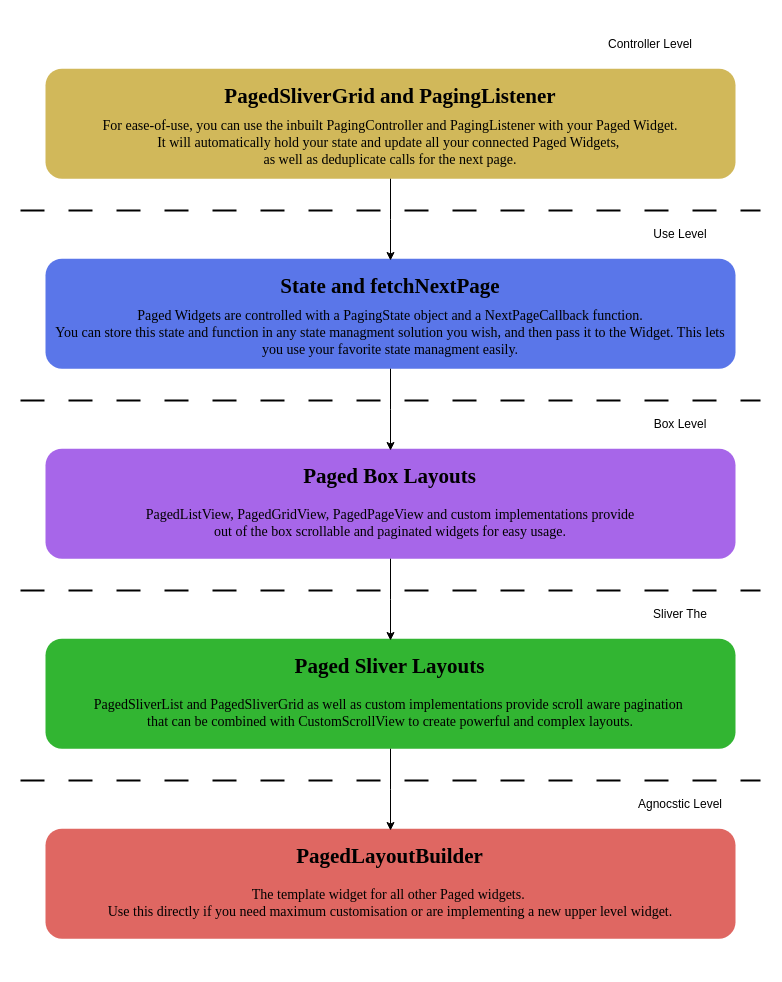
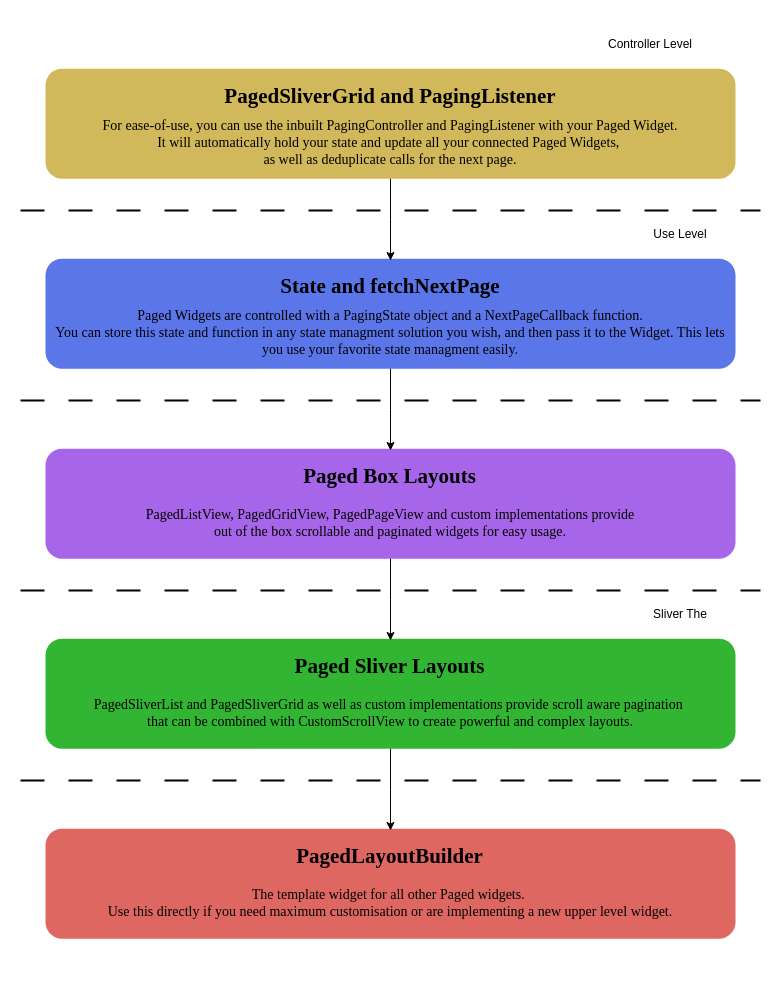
  <mxCell id="0" />
  <mxCell id="1" parent="0" />
  <mxCell id="2" value="" style="group;fillColor=#FFFFFF;rounded=1;arcSize=2;container=0;" parent="1" vertex="1" connectable="0"><mxGeometry x="20" y="20" width="740" height="940" as="geometry" /></mxCell>
  <mxCell id="3" value="" style="group;fillColor=#DF6762;strokeColor=none;gradientColor=none;rounded=1;" parent="1" vertex="1" connectable="0"><mxGeometry x="45" y="828.2" width="690" height="110" as="geometry" /></mxCell>
  <mxCell id="4" value="PagedLayoutBuilder" style="text;html=1;align=center;verticalAlign=middle;whiteSpace=wrap;rounded=0;fontSize=21;fontStyle=1;fontFamily=Tahoma;" parent="3" vertex="1"><mxGeometry x="230.46" y="11" width="229.088" height="33" as="geometry" /></mxCell>
  <mxCell id="5" value="&lt;div&gt;The template widget for all other Paged widgets.&amp;nbsp;&lt;/div&gt;&lt;div&gt;Use this directly if you need maximum customisation or are implementing a new upper level widget.&lt;/div&gt;" style="text;html=1;align=center;verticalAlign=middle;whiteSpace=wrap;rounded=0;fontSize=14;labelPosition=center;verticalLabelPosition=middle;fontFamily=Tahoma;" parent="3" vertex="1"><mxGeometry y="40" width="690" height="70" as="geometry" /></mxCell>
  <mxCell id="6" value="" style="endArrow=none;dashed=1;html=1;dashPattern=12 12;strokeWidth=2;rounded=0;" parent="1" edge="1"><mxGeometry width="50" height="50" relative="1" as="geometry"><mxPoint x="20" y="780" as="sourcePoint" /><mxPoint x="760" y="780" as="targetPoint" /></mxGeometry></mxCell>
- <mxCell id="7" value="Agnocstic Level" style="text;html=1;align=center;verticalAlign=middle;whiteSpace=wrap;rounded=0;" parent="1" vertex="1"><mxGeometry x="625" y="790" width="110" height="28.2" as="geometry" /></mxCell>
  <mxCell id="8" value="" style="group;fillColor=light-dark(#32B532,#32B532);strokeColor=none;gradientColor=none;rounded=1;" vertex="1" connectable="0" parent="1"><mxGeometry x="45" y="638.2" width="690" height="110" as="geometry" /></mxCell>
  <mxCell id="9" value="Paged Sliver Layouts" style="text;html=1;align=center;verticalAlign=middle;whiteSpace=wrap;rounded=0;fontSize=21;fontStyle=1;fontFamily=Tahoma;" vertex="1" parent="8"><mxGeometry x="230.46" y="11" width="229.088" height="33" as="geometry" /></mxCell>
  <mxCell id="10" style="edgeStyle=orthogonalEdgeStyle;rounded=0;orthogonalLoop=1;jettySize=auto;html=1;" edge="1" parent="8" source="11"><mxGeometry relative="1" as="geometry"><mxPoint x="345" y="191.8" as="targetPoint" /></mxGeometry></mxCell>
  <mxCell id="11" value="&lt;div&gt;PagedSliverList and PagedSliverGrid as well as custom implementations provide scroll aware pagination&amp;nbsp;&lt;/div&gt;&lt;div&gt;that can be combined with CustomScrollView to create powerful and complex layouts.&lt;/div&gt;" style="text;html=1;align=center;verticalAlign=middle;whiteSpace=wrap;rounded=0;fontSize=14;labelPosition=center;verticalLabelPosition=middle;fontFamily=Tahoma;" vertex="1" parent="8"><mxGeometry y="40" width="690" height="70" as="geometry" /></mxCell>
  <mxCell id="12" value="" style="endArrow=none;dashed=1;html=1;dashPattern=12 12;strokeWidth=2;rounded=0;" edge="1" parent="1"><mxGeometry width="50" height="50" relative="1" as="geometry"><mxPoint x="20" y="590" as="sourcePoint" /><mxPoint x="760" y="590" as="targetPoint" /></mxGeometry></mxCell>
  <mxCell id="13" value="Sliver The" style="text;html=1;align=center;verticalAlign=middle;whiteSpace=wrap;rounded=0;" vertex="1" parent="1"><mxGeometry x="625" y="600" width="110" height="28.2" as="geometry" /></mxCell>
  <mxCell id="14" value="" style="group;fillColor=light-dark(#A766E9,#A766E9);strokeColor=none;gradientColor=none;rounded=1;" vertex="1" connectable="0" parent="1"><mxGeometry x="45" y="448.2" width="690" height="110" as="geometry" /></mxCell>
  <mxCell id="15" value="Paged Box Layouts" style="text;html=1;align=center;verticalAlign=middle;whiteSpace=wrap;rounded=0;fontSize=21;fontStyle=1;fontFamily=Tahoma;" vertex="1" parent="14"><mxGeometry x="230.46" y="11" width="229.088" height="33" as="geometry" /></mxCell>
  <mxCell id="16" style="edgeStyle=orthogonalEdgeStyle;rounded=0;orthogonalLoop=1;jettySize=auto;html=1;" edge="1" parent="14" source="17"><mxGeometry relative="1" as="geometry"><mxPoint x="345" y="191.8" as="targetPoint" /></mxGeometry></mxCell>
  <mxCell id="17" value="&lt;div&gt;PagedListView, PagedGridView, PagedPageView and custom implementations provide&lt;/div&gt;&lt;div&gt;out of the box scrollable and paginated widgets for easy usage.&lt;br&gt;&lt;/div&gt;" style="text;html=1;align=center;verticalAlign=middle;whiteSpace=wrap;rounded=0;fontSize=14;labelPosition=center;verticalLabelPosition=middle;fontFamily=Tahoma;" vertex="1" parent="14"><mxGeometry y="40" width="690" height="70" as="geometry" /></mxCell>
  <mxCell id="18" value="" style="endArrow=none;dashed=1;html=1;dashPattern=12 12;strokeWidth=2;rounded=0;" edge="1" parent="1"><mxGeometry width="50" height="50" relative="1" as="geometry"><mxPoint x="20" y="400" as="sourcePoint" /><mxPoint x="760" y="400" as="targetPoint" /></mxGeometry></mxCell>
- <mxCell id="19" value="Box Level" style="text;html=1;align=center;verticalAlign=middle;whiteSpace=wrap;rounded=0;" vertex="1" parent="1"><mxGeometry x="625" y="410" width="110" height="28.2" as="geometry" /></mxCell>
  <mxCell id="20" value="" style="group;fillColor=light-dark(#5A76E9,#5A76E9);strokeColor=none;gradientColor=none;rounded=1;" vertex="1" connectable="0" parent="1"><mxGeometry x="45" y="258.2" width="690" height="110" as="geometry" /></mxCell>
  <mxCell id="21" value="State and fetchNextPage" style="text;html=1;align=center;verticalAlign=middle;whiteSpace=wrap;rounded=0;fontSize=21;fontStyle=1;fontFamily=Tahoma;" vertex="1" parent="20"><mxGeometry x="130" y="11" width="430" height="33" as="geometry" /></mxCell>
  <mxCell id="22" style="edgeStyle=orthogonalEdgeStyle;rounded=0;orthogonalLoop=1;jettySize=auto;html=1;" edge="1" parent="20" source="23"><mxGeometry relative="1" as="geometry"><mxPoint x="345" y="191.8" as="targetPoint" /></mxGeometry></mxCell>
  <mxCell id="23" value="&lt;div&gt;Paged Widgets are controlled with a PagingState object and a NextPageCallback function.&lt;/div&gt;&lt;div&gt;You can store this state and function in any state managment solution you wish, and then pass it to the Widget. This lets you use your favorite state managment easily.&lt;br&gt;&lt;/div&gt;" style="text;html=1;align=center;verticalAlign=middle;whiteSpace=wrap;rounded=0;fontSize=14;labelPosition=center;verticalLabelPosition=middle;fontFamily=Tahoma;" vertex="1" parent="20"><mxGeometry y="40" width="690" height="70" as="geometry" /></mxCell>
  <mxCell id="24" value="" style="endArrow=none;dashed=1;html=1;dashPattern=12 12;strokeWidth=2;rounded=0;" edge="1" parent="1"><mxGeometry width="50" height="50" relative="1" as="geometry"><mxPoint x="20" y="210" as="sourcePoint" /><mxPoint x="760" y="210" as="targetPoint" /></mxGeometry></mxCell>
  <mxCell id="25" value="Use Level" style="text;html=1;align=center;verticalAlign=middle;whiteSpace=wrap;rounded=0;" vertex="1" parent="1"><mxGeometry x="625" y="220" width="110" height="28.2" as="geometry" /></mxCell>
  <mxCell id="26" value="" style="group;fillColor=light-dark(#D1B85A,#D1B85A);strokeColor=none;gradientColor=none;rounded=1;" vertex="1" connectable="0" parent="1"><mxGeometry x="45" y="68.2" width="690" height="110" as="geometry" /></mxCell>
  <mxCell id="27" value="PagedSliverGrid and PagingListener" style="text;html=1;align=center;verticalAlign=middle;whiteSpace=wrap;rounded=0;fontSize=21;fontStyle=1;fontFamily=Tahoma;" vertex="1" parent="26"><mxGeometry x="130" y="11" width="430" height="33" as="geometry" /></mxCell>
  <mxCell id="28" style="edgeStyle=orthogonalEdgeStyle;rounded=0;orthogonalLoop=1;jettySize=auto;html=1;" edge="1" parent="26" source="29"><mxGeometry relative="1" as="geometry"><mxPoint x="345" y="191.8" as="targetPoint" /></mxGeometry></mxCell>
  <mxCell id="29" value="&lt;div&gt;For ease-of-use, you can use the inbuilt PagingController and PagingListener with your Paged Widget.&lt;/div&gt;&lt;div&gt;It will automatically hold your state and update all your connected Paged Widgets,&amp;nbsp;&lt;/div&gt;&lt;div&gt;as well as deduplicate calls for the next page.&lt;br&gt;&lt;/div&gt;" style="text;html=1;align=center;verticalAlign=middle;whiteSpace=wrap;rounded=0;fontSize=14;labelPosition=center;verticalLabelPosition=middle;fontFamily=Tahoma;" vertex="1" parent="26"><mxGeometry y="40" width="690" height="70" as="geometry" /></mxCell>
  <mxCell id="30" value="Controller Level" style="text;html=1;align=center;verticalAlign=middle;whiteSpace=wrap;rounded=0;" vertex="1" parent="1"><mxGeometry x="595" y="30" width="110" height="28.2" as="geometry" /></mxCell>
